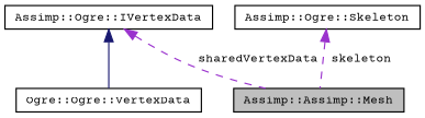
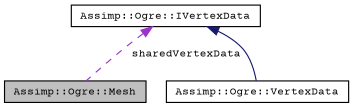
  digraph {
    fontname="Courier Prime"
    node [color=black fillcolor=white fontname="Courier Prime" fontsize=10 shape=record style=filled]
    edge [color=darkorchid3 dir=back fontname="Courier Prime" fontsize=10 labelfontname=Helvetica labelfontsize=10 style=dashed]
-   n1 [fillcolor=grey75 fontcolor=black height=0.2 label="Assimp::Assimp::Mesh" width=0.4]
-   n2 [height=0.2 label="Ogre::Ogre::VertexData" width=0.4]
+   n1 [fillcolor=grey75 fontcolor=black height=0.2 label="Assimp::Ogre::Mesh" width=0.4]
+   n2 [height=0.2 label="Assimp::Ogre::VertexData" width=0.4]
    n3 [height=0.2 label="Assimp::Ogre::IVertexData" width=0.4]
-   n4 [height=0.2 label="Assimp::Ogre::Skeleton" width=0.4]
    n3 -> n1 [label=" sharedVertexData"]
    n3 -> n2 [color=midnightblue style=solid]
-   n4 -> n1 [label=" skeleton"]
  }
